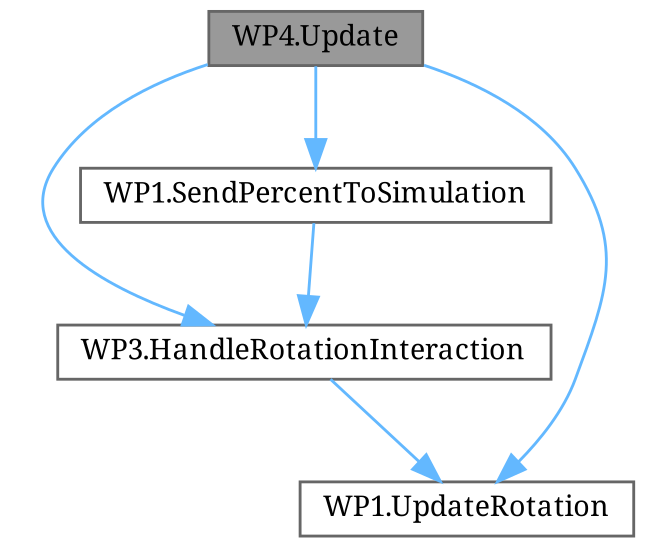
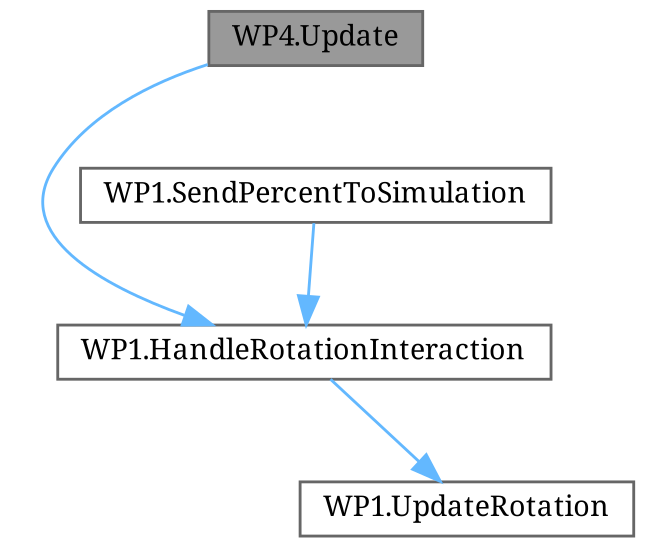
  digraph {
    fontname="Noto Serif"
    rankdir=TB
    node [color=grey40 fillcolor=white fontname="Noto Serif" fontsize=10 shape=box style=filled]
    edge [color=steelblue1 fontname="Noto Serif" fontsize=10 labelfontname=Helvetica labelfontsize=10 style=solid]
    n1 [color=gray40 fillcolor=grey60 fontcolor=black height=0.2 label="WP4.Update" width=0.4]
-   n2 [height=0.2 label="WP3.HandleRotationInteraction" width=0.4]
+   n2 [height=0.2 label="WP1.HandleRotationInteraction" width=0.4]
    n3 [height=0.2 label="WP1.SendPercentToSimulation" width=0.4]
    n4 [height=0.2 label="WP1.UpdateRotation" width=0.4]
    n1 -> n2
-   n1 -> n3
-   n1 -> n4
    n2 -> n4
    n3 -> n2
  }
